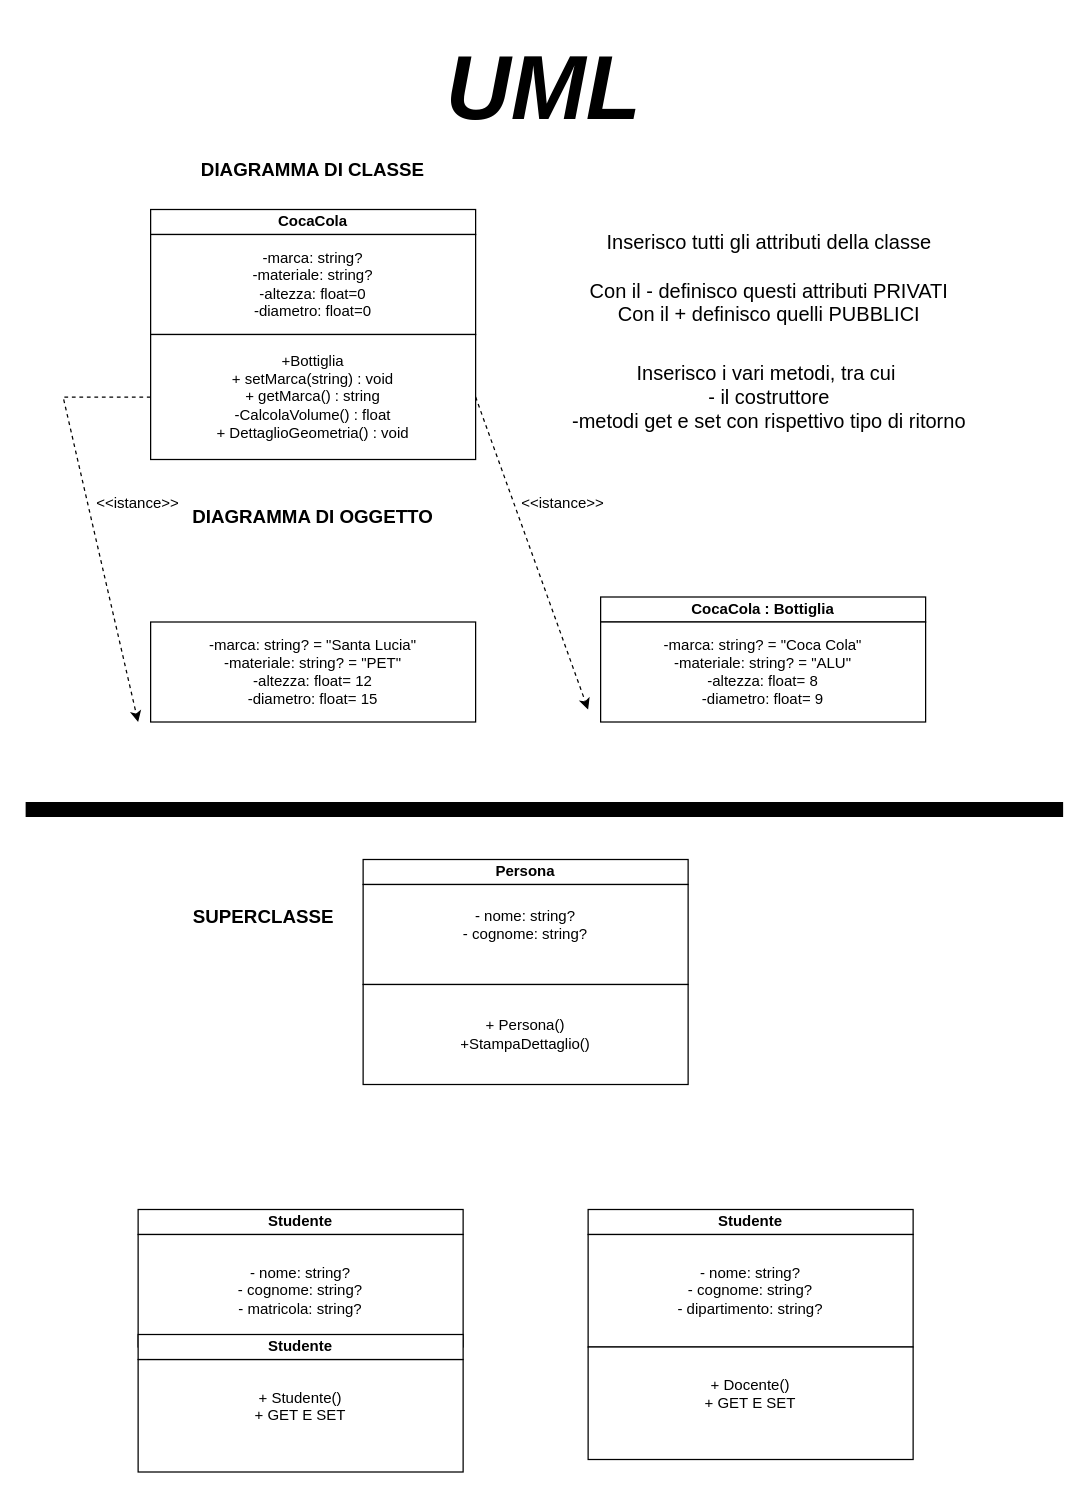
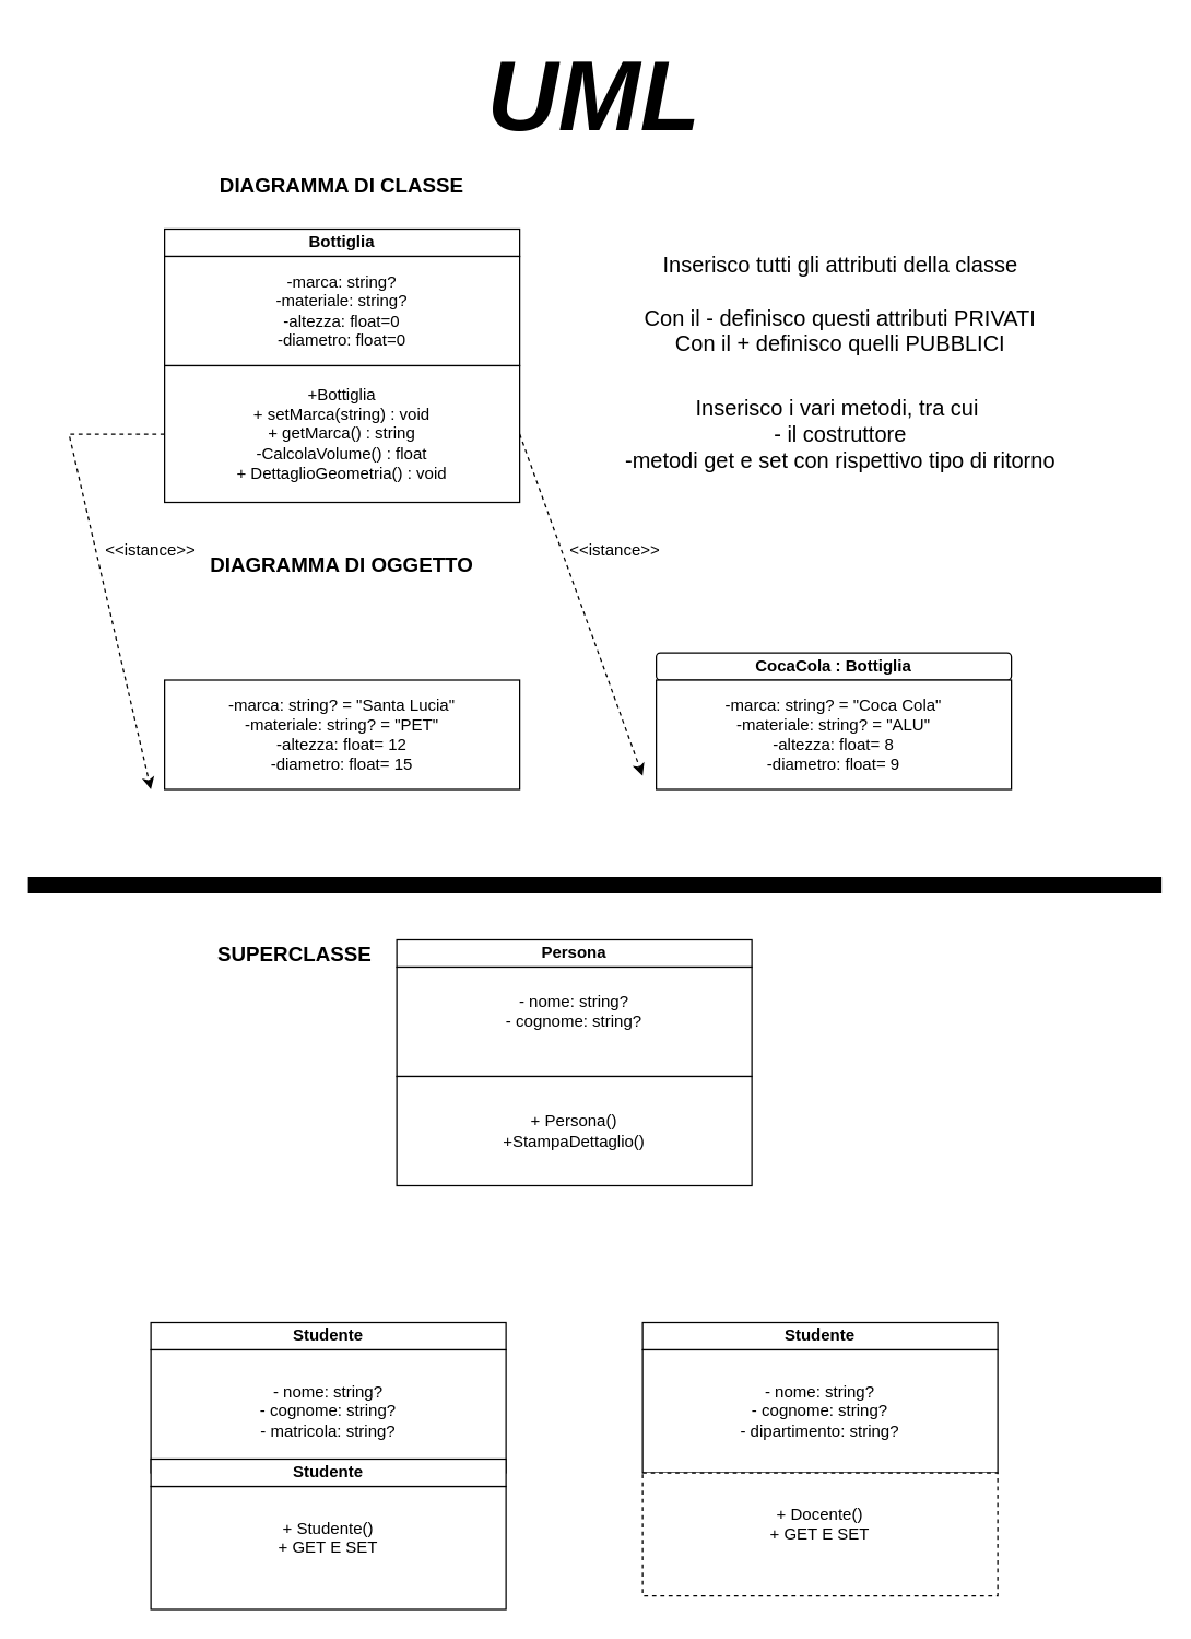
  <mxCell id="0" />
  <mxCell id="1" parent="0" />
- <mxCell id="2" value="&lt;b&gt;CocaCola&lt;/b&gt;" style="rounded=0;whiteSpace=wrap;html=1;" parent="1" vertex="1"><mxGeometry x="120" y="167" width="260" height="20" as="geometry" /></mxCell>
+ <mxCell id="2" value="&lt;b&gt;Bottiglia&lt;/b&gt;" style="rounded=0;whiteSpace=wrap;html=1;" parent="1" vertex="1"><mxGeometry x="120" y="167" width="260" height="20" as="geometry" /></mxCell>
  <mxCell id="3" value="-marca: string?&lt;div&gt;-materiale: string?&lt;/div&gt;&lt;div&gt;-altezza: float=0&lt;/div&gt;&lt;div&gt;-diametro: float=0&lt;/div&gt;" style="rounded=0;whiteSpace=wrap;html=1;" parent="1" vertex="1"><mxGeometry x="120" y="187" width="260" height="80" as="geometry" /></mxCell>
  <mxCell id="4" value="+Bottiglia&lt;div&gt;+ setMarca(string) : void&lt;/div&gt;&lt;div&gt;+ getMarca() : string&lt;/div&gt;&lt;div&gt;-CalcolaVolume() : float&lt;/div&gt;&lt;div&gt;+ DettaglioGeometria() : void&lt;/div&gt;" style="rounded=0;whiteSpace=wrap;html=1;" parent="1" vertex="1"><mxGeometry x="120" y="267" width="260" height="100" as="geometry" /></mxCell>
  <mxCell id="5" value="Inserisco i vari metodi, tra cui&amp;nbsp;&lt;div style=&quot;font-size: 16px;&quot;&gt;- il costruttore&lt;/div&gt;&lt;div style=&quot;font-size: 16px;&quot;&gt;-metodi get e set con rispettivo tipo di ritorno&lt;/div&gt;" style="text;html=1;align=center;verticalAlign=middle;whiteSpace=wrap;rounded=0;fontSize=16;" parent="1" vertex="1"><mxGeometry x="440" y="302" width="350" height="30" as="geometry" /></mxCell>
  <mxCell id="6" value="&lt;font style=&quot;font-size: 72px;&quot;&gt;&lt;b&gt;&lt;i&gt;UML&lt;/i&gt;&lt;/b&gt;&lt;/font&gt;" style="text;html=1;align=center;verticalAlign=middle;resizable=0;points=[];autosize=1;strokeColor=none;fillColor=none;" parent="1" vertex="1"><mxGeometry x="344" y="20" width="180" height="100" as="geometry" /></mxCell>
  <mxCell id="7" value="Inserisco tutti gli attributi della classe&lt;div style=&quot;font-size: 16px;&quot;&gt;&lt;br style=&quot;font-size: 16px;&quot;&gt;&lt;/div&gt;&lt;div style=&quot;font-size: 16px;&quot;&gt;Con il - definisco questi attributi PRIVATI&lt;/div&gt;&lt;div style=&quot;font-size: 16px;&quot;&gt;Con il + definisco quelli PUBBLICI&lt;/div&gt;" style="text;html=1;align=center;verticalAlign=middle;whiteSpace=wrap;rounded=0;fontSize=16;" parent="1" vertex="1"><mxGeometry x="430" y="207" width="370" height="30" as="geometry" /></mxCell>
  <mxCell id="8" style="edgeStyle=orthogonalEdgeStyle;rounded=0;orthogonalLoop=1;jettySize=auto;html=1;exitX=0.5;exitY=1;exitDx=0;exitDy=0;" parent="1" source="7" target="7" edge="1"><mxGeometry relative="1" as="geometry" /></mxCell>
  <mxCell id="9" value="&lt;b&gt;&lt;font style=&quot;font-size: 15px;&quot;&gt;DIAGRAMMA DI CLASSE&lt;/font&gt;&lt;/b&gt;" style="text;html=1;align=center;verticalAlign=middle;whiteSpace=wrap;rounded=0;" parent="1" vertex="1"><mxGeometry x="120" y="120" width="260" height="30" as="geometry" /></mxCell>
  <mxCell id="10" value="&lt;b&gt;&lt;font style=&quot;font-size: 15px;&quot;&gt;DIAGRAMMA DI OGGETTO&lt;/font&gt;&lt;/b&gt;" style="text;html=1;align=center;verticalAlign=middle;whiteSpace=wrap;rounded=0;" parent="1" vertex="1"><mxGeometry x="120" y="397" width="260" height="30" as="geometry" /></mxCell>
  <mxCell id="11" value="-marca: string? = &quot;Santa Lucia&quot;&lt;div&gt;-materiale: string? = &quot;PET&quot;&lt;/div&gt;&lt;div&gt;-altezza: float= 12&lt;/div&gt;&lt;div&gt;-diametro: float= 15&lt;/div&gt;" style="rounded=0;whiteSpace=wrap;html=1;" parent="1" vertex="1"><mxGeometry x="120" y="497" width="260" height="80" as="geometry" /></mxCell>
  <mxCell id="12" value="" style="endArrow=classic;html=1;rounded=0;exitX=0;exitY=0.5;exitDx=0;exitDy=0;dashed=1;" parent="1" source="4" edge="1"><mxGeometry width="50" height="50" relative="1" as="geometry"><mxPoint x="50" y="332" as="sourcePoint" /><mxPoint x="110" y="577" as="targetPoint" /><Array as="points"><mxPoint x="50" y="317" /></Array></mxGeometry></mxCell>
  <mxCell id="13" value="&amp;lt;&amp;lt;istance&amp;gt;&amp;gt;" style="text;html=1;align=center;verticalAlign=middle;whiteSpace=wrap;rounded=0;" parent="1" vertex="1"><mxGeometry x="80" y="387" width="60" height="30" as="geometry" /></mxCell>
  <mxCell id="14" value="" style="endArrow=classic;html=1;rounded=0;exitX=1;exitY=0.5;exitDx=0;exitDy=0;dashed=1;" parent="1" source="4" edge="1"><mxGeometry width="50" height="50" relative="1" as="geometry"><mxPoint x="410" y="447" as="sourcePoint" /><mxPoint x="470" y="567" as="targetPoint" /></mxGeometry></mxCell>
- <mxCell id="15" value="&lt;b&gt;CocaCola : Bottiglia&lt;/b&gt;" style="rounded=0;whiteSpace=wrap;html=1;" parent="1" vertex="1"><mxGeometry x="480" y="477" width="260" height="20" as="geometry" /></mxCell>
+ <mxCell id="15" value="&lt;b&gt;CocaCola : Bottiglia&lt;/b&gt;" style="whiteSpace=wrap;html=1;rounded=1;" parent="1" vertex="1"><mxGeometry x="480" y="477" width="260" height="20" as="geometry" /></mxCell>
  <mxCell id="16" value="-marca: string? = &quot;Coca Cola&quot;&lt;div&gt;-materiale: string? = &quot;ALU&quot;&lt;/div&gt;&lt;div&gt;-altezza: float= 8&lt;/div&gt;&lt;div&gt;-diametro: float= 9&lt;/div&gt;" style="rounded=0;whiteSpace=wrap;html=1;" parent="1" vertex="1"><mxGeometry x="480" y="497" width="260" height="80" as="geometry" /></mxCell>
  <mxCell id="17" value="&amp;lt;&amp;lt;istance&amp;gt;&amp;gt;" style="text;html=1;align=center;verticalAlign=middle;whiteSpace=wrap;rounded=0;" parent="1" vertex="1"><mxGeometry x="420" y="387" width="60" height="30" as="geometry" /></mxCell>
  <mxCell id="18" value="" style="edgeStyle=orthogonalEdgeStyle;rounded=0;orthogonalLoop=1;jettySize=auto;html=1;" parent="1" source="19" target="24" edge="1"><mxGeometry relative="1" as="geometry" /></mxCell>
  <mxCell id="19" value="&lt;b&gt;Studente&lt;/b&gt;" style="rounded=0;whiteSpace=wrap;html=1;" parent="1" vertex="1"><mxGeometry x="110" y="967" width="260" height="20" as="geometry" /></mxCell>
  <mxCell id="20" value="&lt;b&gt;Studente&lt;/b&gt;" style="rounded=0;whiteSpace=wrap;html=1;" parent="1" vertex="1"><mxGeometry x="470" y="967" width="260" height="20" as="geometry" /></mxCell>
  <mxCell id="21" value="- nome: string?&lt;div&gt;- cognome: string?&lt;/div&gt;&lt;div&gt;- matricola: string?&lt;/div&gt;" style="rounded=0;whiteSpace=wrap;html=1;" parent="1" vertex="1"><mxGeometry x="110" y="987" width="260" height="90" as="geometry" /></mxCell>
  <mxCell id="22" value="- nome: string?&lt;div&gt;- cognome: string?&lt;/div&gt;&lt;div&gt;- dipartimento: string?&lt;/div&gt;" style="rounded=0;whiteSpace=wrap;html=1;" parent="1" vertex="1"><mxGeometry x="470" y="987" width="260" height="90" as="geometry" /></mxCell>
  <mxCell id="23" value="&lt;div&gt;+ Studente()&lt;/div&gt;&lt;div&gt;+ GET E SET&lt;/div&gt;&lt;div&gt;&lt;br&gt;&lt;/div&gt;" style="rounded=0;whiteSpace=wrap;html=1;" parent="1" vertex="1"><mxGeometry x="110" y="1087" width="260" height="90" as="geometry" /></mxCell>
  <mxCell id="24" value="&lt;b&gt;Studente&lt;/b&gt;" style="rounded=0;whiteSpace=wrap;html=1;" parent="1" vertex="1"><mxGeometry x="110" y="1067" width="260" height="20" as="geometry" /></mxCell>
  <mxCell id="25" value="&lt;b&gt;Persona&lt;/b&gt;" style="rounded=0;whiteSpace=wrap;html=1;" parent="1" vertex="1"><mxGeometry x="290" y="687" width="260" height="20" as="geometry" /></mxCell>
  <mxCell id="26" value="- nome: string?&lt;div&gt;- cognome: string?&lt;/div&gt;&lt;div&gt;&lt;br&gt;&lt;/div&gt;" style="rounded=0;whiteSpace=wrap;html=1;" parent="1" vertex="1"><mxGeometry x="290" y="707" width="260" height="80" as="geometry" /></mxCell>
  <mxCell id="27" value="&lt;div&gt;+ Persona()&lt;/div&gt;&lt;div&gt;+StampaDettaglio()&lt;/div&gt;" style="rounded=0;whiteSpace=wrap;html=1;" parent="1" vertex="1"><mxGeometry x="290" y="787" width="260" height="80" as="geometry" /></mxCell>
  <mxCell id="28" value="" style="endArrow=none;html=1;rounded=0;strokeWidth=12;" parent="1" edge="1"><mxGeometry width="50" height="50" relative="1" as="geometry"><mxPoint y="647" as="sourcePoint" x="20" /><mxPoint x="850" y="647" as="targetPoint" /></mxGeometry></mxCell>
- <mxCell id="29" value="&lt;div&gt;+ Docente()&lt;/div&gt;&lt;div&gt;+ GET E SET&lt;/div&gt;&lt;div&gt;&lt;br&gt;&lt;/div&gt;" style="rounded=0;whiteSpace=wrap;html=1;" parent="1" vertex="1"><mxGeometry x="470" y="1077" width="260" height="90" as="geometry" /></mxCell>
- <mxCell id="30" value="&lt;font style=&quot;font-size: 15px;&quot;&gt;&lt;b&gt;SUPERCLASSE&lt;/b&gt;&lt;/font&gt;" style="text;html=1;align=center;verticalAlign=middle;resizable=0;points=[];autosize=1;strokeColor=none;fillColor=none;" parent="1" vertex="1"><mxGeometry x="140" y="717" width="140" height="30" as="geometry" /></mxCell>
+ <mxCell id="29" value="&lt;div&gt;+ Docente()&lt;/div&gt;&lt;div&gt;+ GET E SET&lt;/div&gt;&lt;div&gt;&lt;br&gt;&lt;/div&gt;" style="rounded=0;whiteSpace=wrap;html=1;dashed=1;" parent="1" vertex="1"><mxGeometry x="470" y="1077" width="260" height="90" as="geometry" /></mxCell>
+ <mxCell id="30" value="&lt;font style=&quot;font-size: 15px;&quot;&gt;&lt;b&gt;SUPERCLASSE&lt;/b&gt;&lt;/font&gt;" style="text;html=1;align=center;verticalAlign=middle;resizable=0;points=[];autosize=1;strokeColor=none;fillColor=none;" parent="1" vertex="1"><mxGeometry x="145" y="682" width="140" height="30" as="geometry" /></mxCell>
